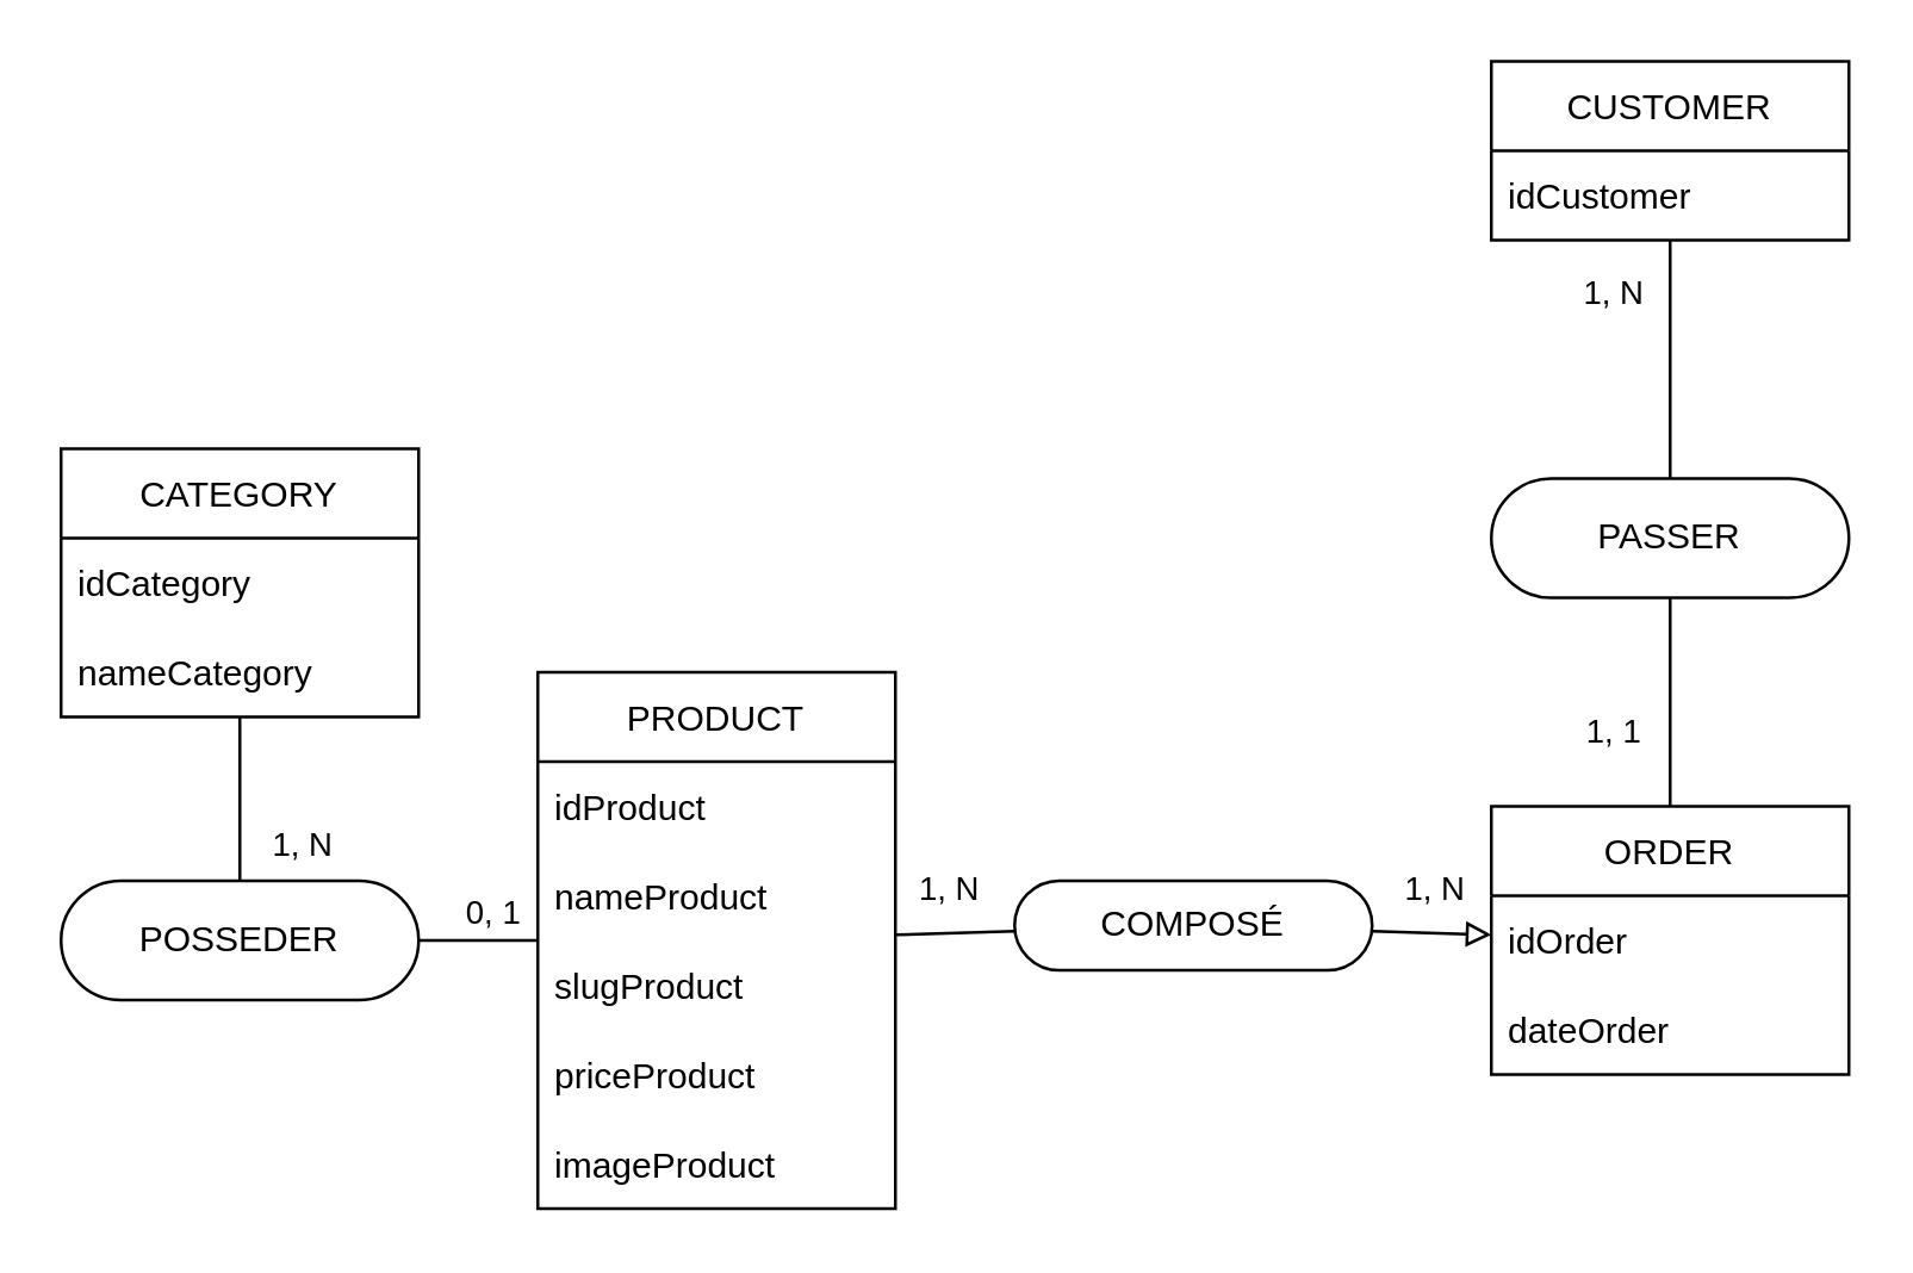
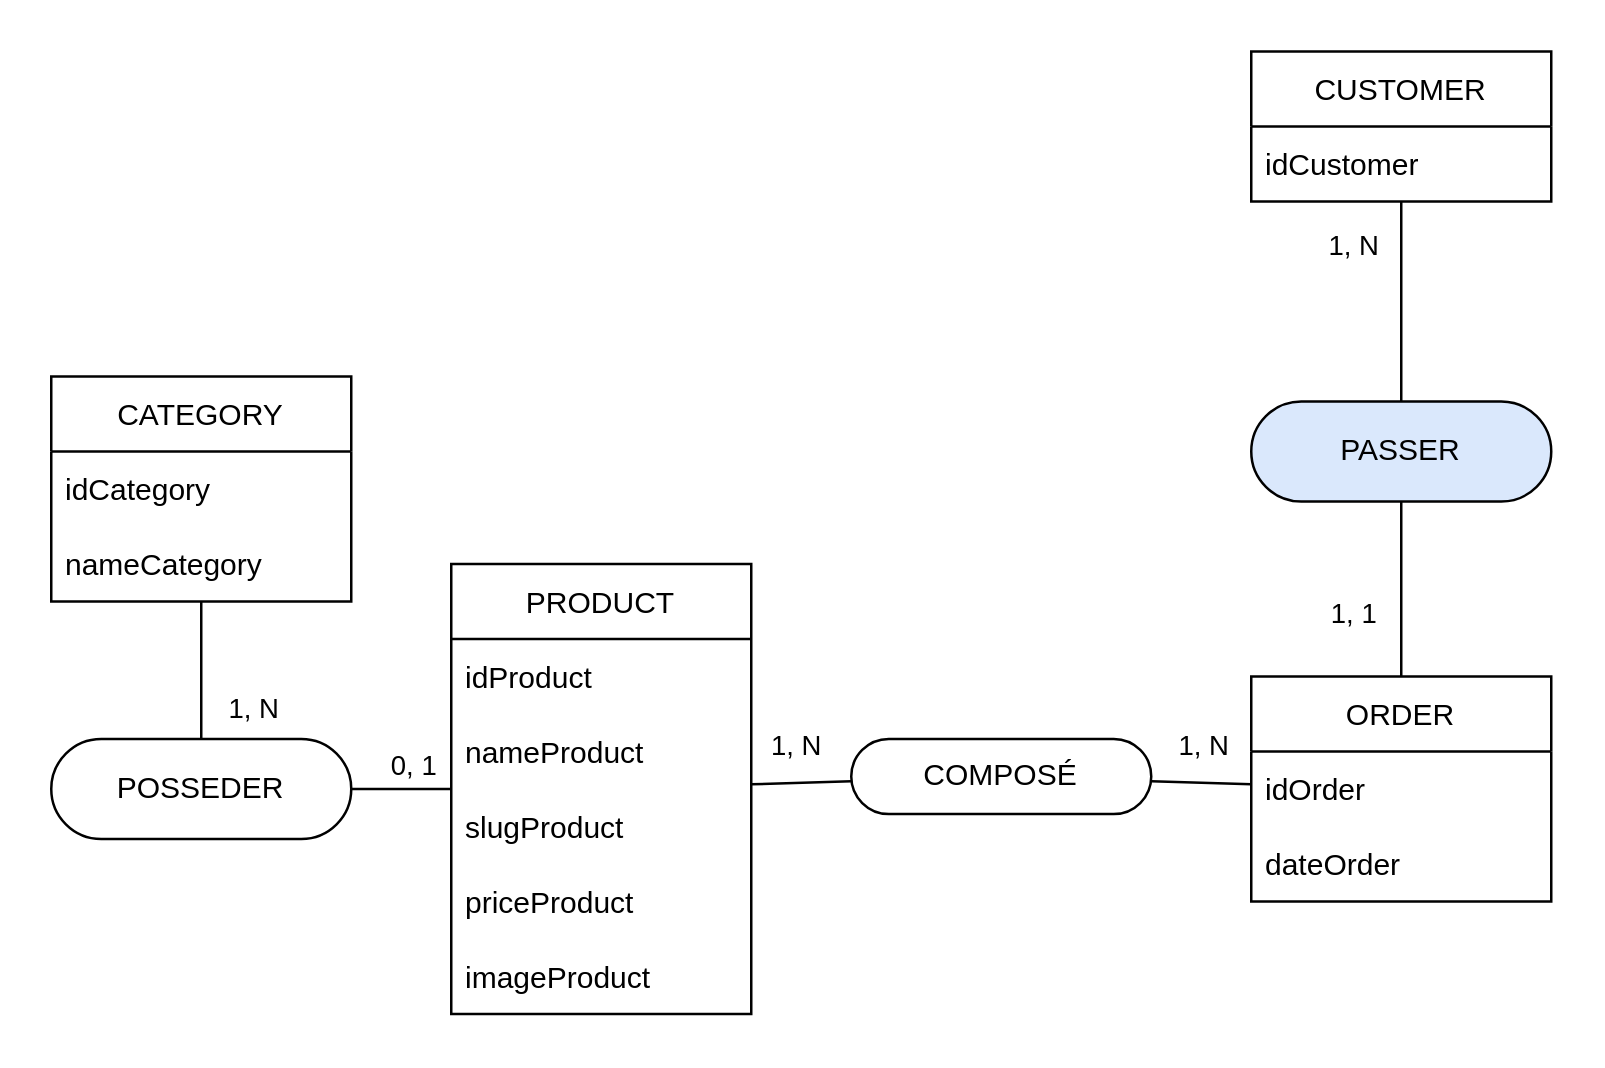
  <mxCell id="0" />
  <mxCell id="1" parent="0" />
  <mxCell id="2" style="edgeStyle=none;rounded=0;orthogonalLoop=1;jettySize=auto;html=1;endArrow=none;endFill=0;" edge="1" parent="1" source="4" target="15"><mxGeometry relative="1" as="geometry" /></mxCell>
  <mxCell id="3" value="1, N" style="edgeLabel;html=1;align=center;verticalAlign=middle;resizable=0;points=[];" vertex="1" connectable="0" parent="2"><mxGeometry x="-0.079" relative="1" as="geometry"><mxPoint y="-15" as="offset" /></mxGeometry></mxCell>
  <mxCell id="4" value="PRODUCT" style="swimlane;fontStyle=0;childLayout=stackLayout;horizontal=1;startSize=30;horizontalStack=0;resizeParent=1;resizeParentMax=0;resizeLast=0;collapsible=1;marginBottom=0;" vertex="1" parent="1"><mxGeometry x="180" y="225" width="120" height="180" as="geometry" /></mxCell>
  <mxCell id="5" value="idProduct" style="text;strokeColor=none;fillColor=none;align=left;verticalAlign=middle;spacingLeft=4;spacingRight=4;overflow=hidden;points=[[0,0.5],[1,0.5]];portConstraint=eastwest;rotatable=0;" vertex="1" parent="4"><mxGeometry y="30" width="120" height="30" as="geometry" /></mxCell>
  <mxCell id="6" value="nameProduct" style="text;strokeColor=none;fillColor=none;align=left;verticalAlign=middle;spacingLeft=4;spacingRight=4;overflow=hidden;points=[[0,0.5],[1,0.5]];portConstraint=eastwest;rotatable=0;" vertex="1" parent="4"><mxGeometry y="60" width="120" height="30" as="geometry" /></mxCell>
  <mxCell id="7" value="slugProduct" style="text;strokeColor=none;fillColor=none;align=left;verticalAlign=middle;spacingLeft=4;spacingRight=4;overflow=hidden;points=[[0,0.5],[1,0.5]];portConstraint=eastwest;rotatable=0;" vertex="1" parent="4"><mxGeometry y="90" width="120" height="30" as="geometry" /></mxCell>
  <mxCell id="8" value="priceProduct" style="text;strokeColor=none;fillColor=none;align=left;verticalAlign=middle;spacingLeft=4;spacingRight=4;overflow=hidden;points=[[0,0.5],[1,0.5]];portConstraint=eastwest;rotatable=0;" vertex="1" parent="4"><mxGeometry y="120" width="120" height="30" as="geometry" /></mxCell>
  <mxCell id="9" value="imageProduct" style="text;strokeColor=none;fillColor=none;align=left;verticalAlign=middle;spacingLeft=4;spacingRight=4;overflow=hidden;points=[[0,0.5],[1,0.5]];portConstraint=eastwest;rotatable=0;" vertex="1" parent="4"><mxGeometry y="150" width="120" height="30" as="geometry" /></mxCell>
  <mxCell id="10" value="ORDER" style="swimlane;fontStyle=0;childLayout=stackLayout;horizontal=1;startSize=30;horizontalStack=0;resizeParent=1;resizeParentMax=0;resizeLast=0;collapsible=1;marginBottom=0;" vertex="1" parent="1"><mxGeometry x="500" y="270" width="120" height="90" as="geometry" /></mxCell>
  <mxCell id="11" value="idOrder" style="text;strokeColor=none;fillColor=none;align=left;verticalAlign=middle;spacingLeft=4;spacingRight=4;overflow=hidden;points=[[0,0.5],[1,0.5]];portConstraint=eastwest;rotatable=0;" vertex="1" parent="10"><mxGeometry y="30" width="120" height="30" as="geometry" /></mxCell>
  <mxCell id="12" value="dateOrder" style="text;strokeColor=none;fillColor=none;align=left;verticalAlign=middle;spacingLeft=4;spacingRight=4;overflow=hidden;points=[[0,0.5],[1,0.5]];portConstraint=eastwest;rotatable=0;" vertex="1" parent="10"><mxGeometry y="60" width="120" height="30" as="geometry" /></mxCell>
- <mxCell id="13" style="edgeStyle=none;rounded=0;orthogonalLoop=1;jettySize=auto;html=1;endArrow=block;endFill=0;" edge="1" parent="1" source="15" target="10"><mxGeometry relative="1" as="geometry" /></mxCell>
+ <mxCell id="13" style="edgeStyle=none;rounded=0;orthogonalLoop=1;jettySize=auto;html=1;endArrow=none;endFill=0;" edge="1" parent="1" source="15" target="10"><mxGeometry relative="1" as="geometry" /></mxCell>
  <mxCell id="14" value="1, N" style="edgeLabel;html=1;align=center;verticalAlign=middle;resizable=0;points=[];" vertex="1" connectable="0" parent="13"><mxGeometry x="0.179" y="3" relative="1" as="geometry"><mxPoint x="-4" y="-12" as="offset" /></mxGeometry></mxCell>
  <mxCell id="15" value="COMPOSÉ" style="rounded=1;whiteSpace=wrap;html=1;arcSize=50;" vertex="1" parent="1"><mxGeometry x="340" y="295" width="120" height="30" as="geometry" /></mxCell>
  <mxCell id="16" style="edgeStyle=none;rounded=0;orthogonalLoop=1;jettySize=auto;html=1;endArrow=none;endFill=0;" edge="1" parent="1" source="18" target="22"><mxGeometry relative="1" as="geometry" /></mxCell>
  <mxCell id="17" value="1, N" style="edgeLabel;html=1;align=center;verticalAlign=middle;resizable=0;points=[];" vertex="1" connectable="0" parent="16"><mxGeometry x="-0.676" y="2" relative="1" as="geometry"><mxPoint x="-22" y="4" as="offset" /></mxGeometry></mxCell>
  <mxCell id="18" value="CUSTOMER" style="swimlane;fontStyle=0;childLayout=stackLayout;horizontal=1;startSize=30;horizontalStack=0;resizeParent=1;resizeParentMax=0;resizeLast=0;collapsible=1;marginBottom=0;" vertex="1" parent="1"><mxGeometry x="500" y="20" width="120" height="60" as="geometry" /></mxCell>
  <mxCell id="19" value="idCustomer" style="text;strokeColor=none;fillColor=none;align=left;verticalAlign=middle;spacingLeft=4;spacingRight=4;overflow=hidden;points=[[0,0.5],[1,0.5]];portConstraint=eastwest;rotatable=0;" vertex="1" parent="18"><mxGeometry y="30" width="120" height="30" as="geometry" /></mxCell>
  <mxCell id="20" style="edgeStyle=none;rounded=0;orthogonalLoop=1;jettySize=auto;html=1;endArrow=none;endFill=0;" edge="1" parent="1" source="22" target="10"><mxGeometry relative="1" as="geometry" /></mxCell>
  <mxCell id="21" value="1, 1" style="edgeLabel;html=1;align=center;verticalAlign=middle;resizable=0;points=[];" vertex="1" connectable="0" parent="20"><mxGeometry x="0.26" y="1" relative="1" as="geometry"><mxPoint x="-21" as="offset" /></mxGeometry></mxCell>
- <mxCell id="22" value="PASSER" style="rounded=1;whiteSpace=wrap;html=1;arcSize=50;" vertex="1" parent="1"><mxGeometry x="500" y="160" width="120" height="40" as="geometry" /></mxCell>
+ <mxCell id="22" value="PASSER" style="rounded=1;whiteSpace=wrap;html=1;arcSize=50;fillColor=#dae8fc;" vertex="1" parent="1"><mxGeometry x="500" y="160" width="120" height="40" as="geometry" /></mxCell>
  <mxCell id="23" style="edgeStyle=none;rounded=0;orthogonalLoop=1;jettySize=auto;html=1;endArrow=none;endFill=0;" edge="1" parent="1" source="27" target="28"><mxGeometry relative="1" as="geometry" /></mxCell>
  <mxCell id="24" value="1, N" style="edgeLabel;html=1;align=center;verticalAlign=middle;resizable=0;points=[];" vertex="1" connectable="0" parent="23"><mxGeometry x="-0.2" relative="1" as="geometry"><mxPoint x="20" y="9" as="offset" /></mxGeometry></mxCell>
  <mxCell id="25" style="edgeStyle=none;rounded=0;orthogonalLoop=1;jettySize=auto;html=1;endArrow=none;endFill=0;" edge="1" parent="1" source="27" target="4"><mxGeometry relative="1" as="geometry" /></mxCell>
  <mxCell id="26" value="0, 1" style="edgeLabel;html=1;align=center;verticalAlign=middle;resizable=0;points=[];" vertex="1" connectable="0" parent="25"><mxGeometry x="0.2" relative="1" as="geometry"><mxPoint y="-10" as="offset" /></mxGeometry></mxCell>
  <mxCell id="27" value="POSSEDER" style="rounded=1;whiteSpace=wrap;html=1;arcSize=50;" vertex="1" parent="1"><mxGeometry x="20" y="295" width="120" height="40" as="geometry" /></mxCell>
  <mxCell id="28" value="CATEGORY" style="swimlane;fontStyle=0;childLayout=stackLayout;horizontal=1;startSize=30;horizontalStack=0;resizeParent=1;resizeParentMax=0;resizeLast=0;collapsible=1;marginBottom=0;" vertex="1" parent="1"><mxGeometry x="20" y="150" width="120" height="90" as="geometry" /></mxCell>
  <mxCell id="29" value="idCategory" style="text;strokeColor=none;fillColor=none;align=left;verticalAlign=middle;spacingLeft=4;spacingRight=4;overflow=hidden;points=[[0,0.5],[1,0.5]];portConstraint=eastwest;rotatable=0;" vertex="1" parent="28"><mxGeometry y="30" width="120" height="30" as="geometry" /></mxCell>
  <mxCell id="30" value="nameCategory" style="text;strokeColor=none;fillColor=none;align=left;verticalAlign=middle;spacingLeft=4;spacingRight=4;overflow=hidden;points=[[0,0.5],[1,0.5]];portConstraint=eastwest;rotatable=0;" vertex="1" parent="28"><mxGeometry y="60" width="120" height="30" as="geometry" /></mxCell>
